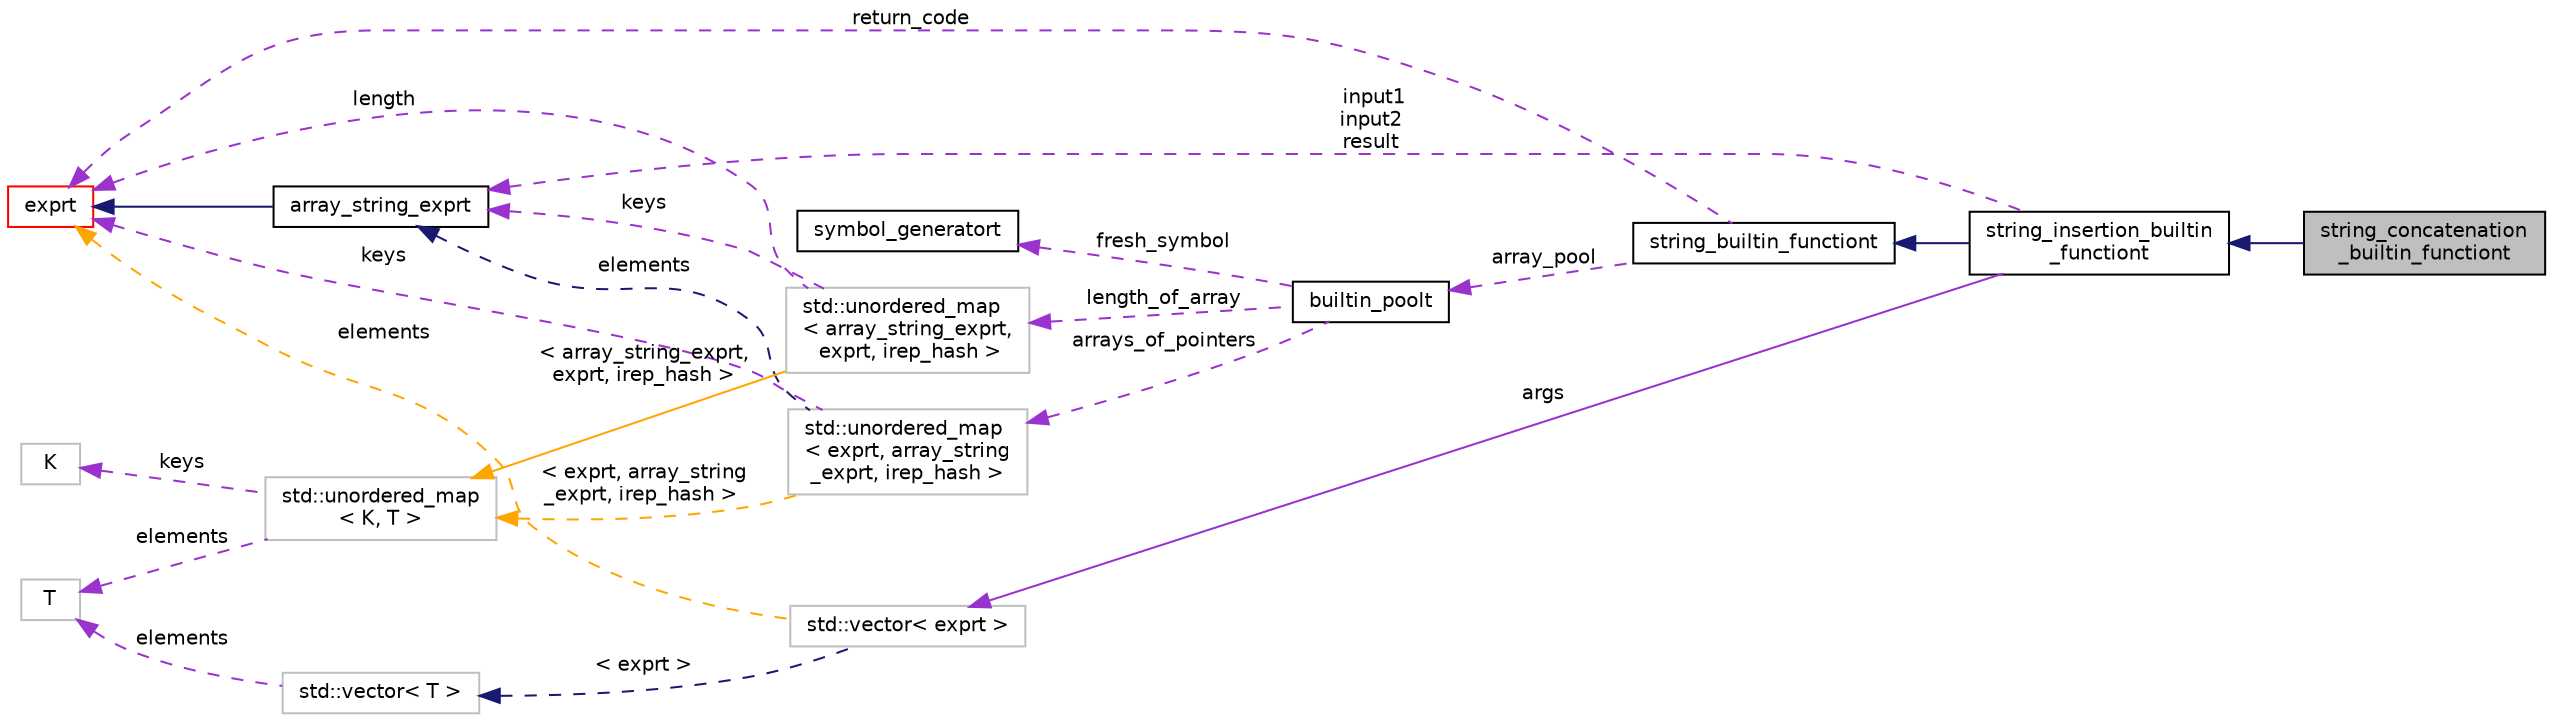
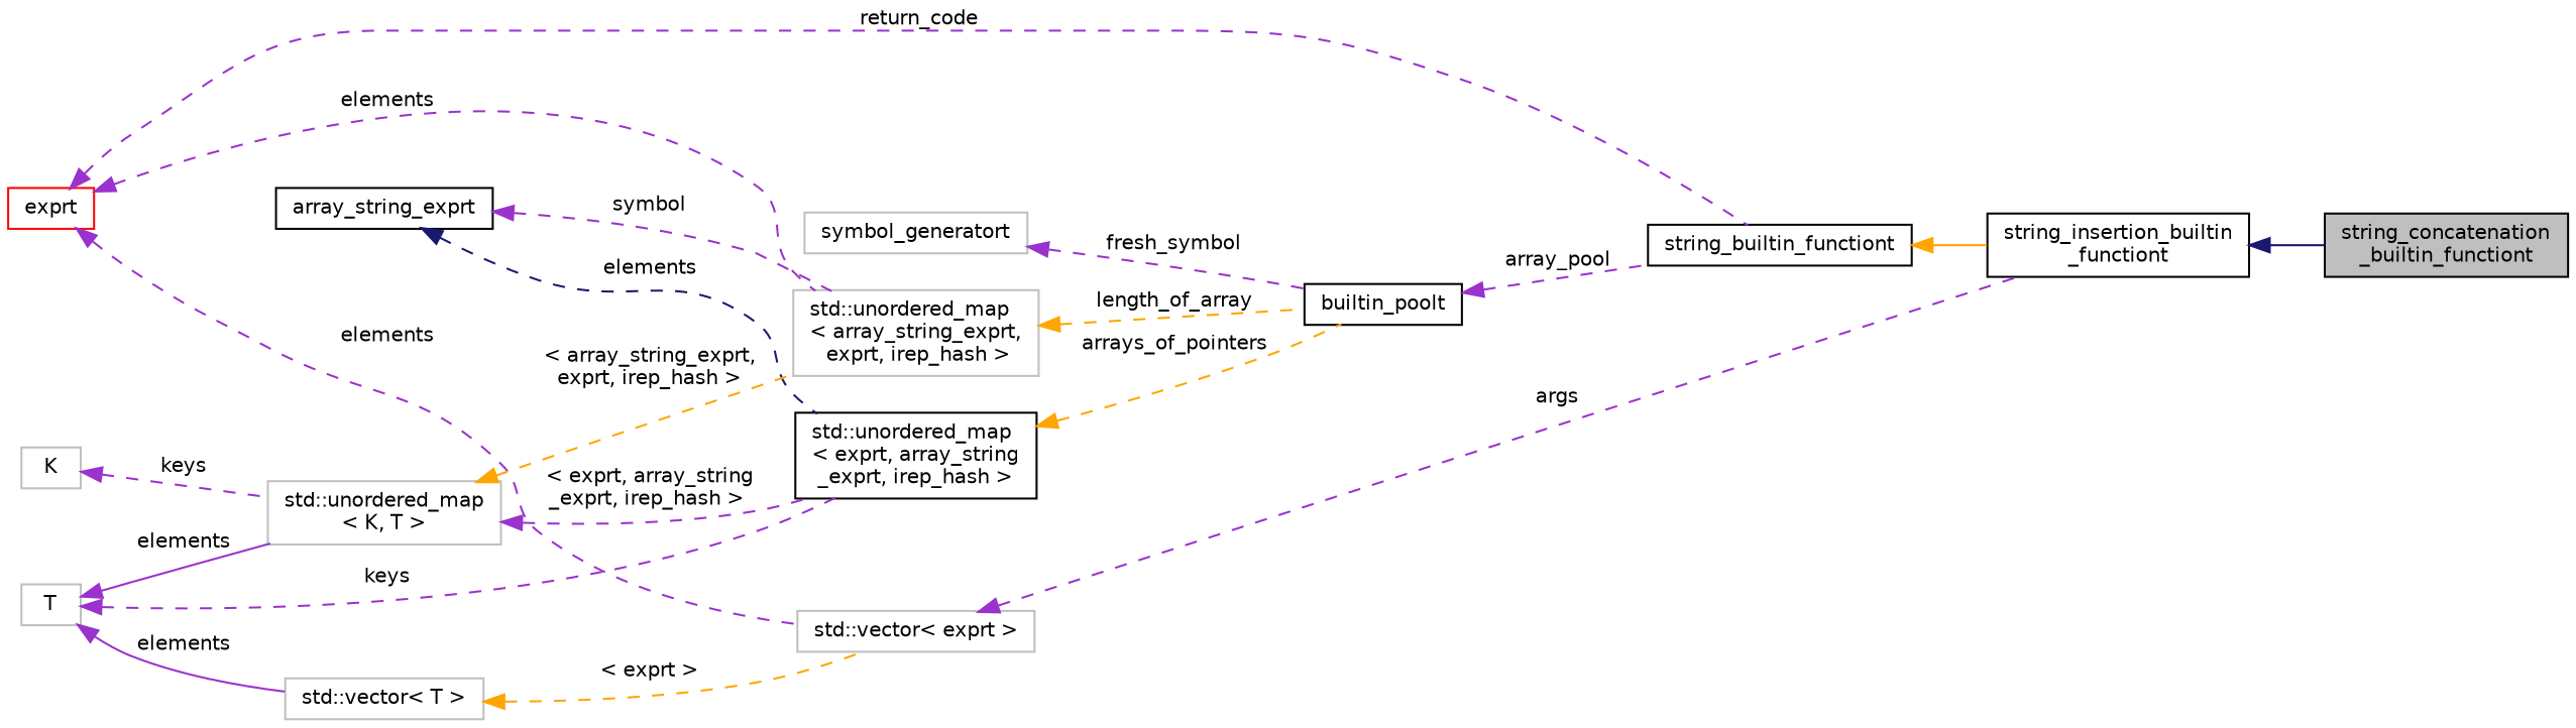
  digraph {
    rankdir=LR
    node [color=grey75 fontname=Helvetica fontsize=10 shape=record]
    edge [color=darkorchid3 dir=back fontname=Helvetica fontsize=10 labelfontname=Helvetica labelfontsize=10 style=dashed]
    n1 [color=black fillcolor=grey75 fontcolor=black height=0.2 label="string_concatenation\l_builtin_functiont" style=filled width=0.4]
    n2 [color=black height=0.2 label="string_insertion_builtin\l_functiont" width=0.4]
    n3 [color=black height=0.2 label=string_builtin_functiont width=0.4]
    n4 [color=black height=0.2 label=builtin_poolt width=0.4]
-   n5 [height=0.2 label="std::unordered_map\l\< exprt, array_string\l_exprt, irep_hash \>" width=0.4]
+   n5 [color=black height=0.2 label="std::unordered_map\l\< exprt, array_string\l_exprt, irep_hash \>" width=0.4]
    n6 [color=black height=0.2 label=array_string_exprt width=0.4]
    n7 [height=0.2 label="std::unordered_map\l\< array_string_exprt,\l exprt, irep_hash \>" width=0.4]
    n8 [color=red height=0.2 label=exprt width=0.4]
    n9 [height=0.2 label="std::vector\< exprt \>" width=0.4]
    n10 [height=0.2 label="std::unordered_map\l\< K, T \>" width=0.4]
    n11 [height=0.2 label=K width=0.4]
    n12 [height=0.2 label=T width=0.4]
    n13 [height=0.2 label="std::vector\< T \>" width=0.4]
-   n14 [color=black height=0.2 label=symbol_generatort width=0.4]
+   n14 [height=0.2 label=symbol_generatort width=0.4]
    n2 -> n1 [color=midnightblue style=solid]
-   n3 -> n2 [color=midnightblue style=solid]
+   n3 -> n2 [color=orange style=solid]
    n4 -> n3 [label=" array_pool"]
-   n5 -> n4 [label=" arrays_of_pointers"]
-   n6 -> n2 [label=" input1\ninput2\nresult"]
+   n5 -> n4 [color=orange label=" arrays_of_pointers"]
    n6 -> n5 [color=midnightblue label=" elements"]
-   n6 -> n7 [label=" keys"]
-   n7 -> n4 [label=" length_of_array"]
+   n6 -> n7 [label=" symbol"]
+   n7 -> n4 [color=orange label=" length_of_array"]
    n8 -> n3 [label=" return_code"]
-   n8 -> n5 [label=" keys"]
-   n8 -> n6 [color=midnightblue style=solid]
-   n8 -> n7 [label=" length"]
-   n8 -> n9 [color=orange label=" elements"]
-   n9 -> n2 [label=" args" style=solid]
-   n10 -> n5 [color=orange label=" \< exprt, array_string\l_exprt, irep_hash \>"]
-   n10 -> n7 [color=orange label=" \< array_string_exprt,\l exprt, irep_hash \>" style=solid]
+   n12 -> n5 [label=" keys"]
+   n8 -> n7 [label=" elements"]
+   n8 -> n9 [label=" elements"]
+   n9 -> n2 [label=" args"]
+   n10 -> n5 [label=" \< exprt, array_string\l_exprt, irep_hash \>"]
+   n10 -> n7 [color=orange label=" \< array_string_exprt,\l exprt, irep_hash \>"]
    n11 -> n10 [label=" keys"]
-   n12 -> n10 [label=" elements"]
-   n12 -> n13 [label=" elements"]
-   n13 -> n9 [color=midnightblue label=" \< exprt \>"]
+   n12 -> n10 [label=" elements" style=solid]
+   n12 -> n13 [label=" elements" style=solid]
+   n13 -> n9 [color=orange label=" \< exprt \>"]
    n14 -> n4 [label=" fresh_symbol"]
  }
